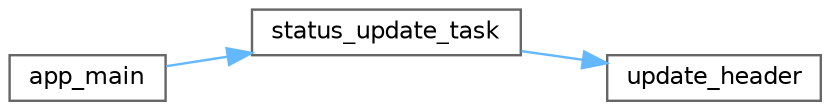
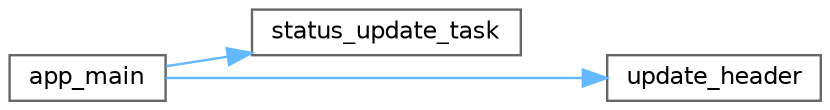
  digraph {
    rankdir=RL
    node [color=grey40 fillcolor=white fontname=Helvetica fontsize=10 shape=box style=filled]
    edge [color=steelblue1 dir=back fontname=Helvetica fontsize=10 labelfontname=Helvetica labelfontsize=10 style=solid]
    n1 [height=0.2 label=update_header width=0.4]
    n2 [height=0.2 label=status_update_task width=0.4]
    n3 [height=0.2 label=app_main width=0.4]
-   n1 -> n2
+   n1 -> n3
    n2 -> n3
  }
